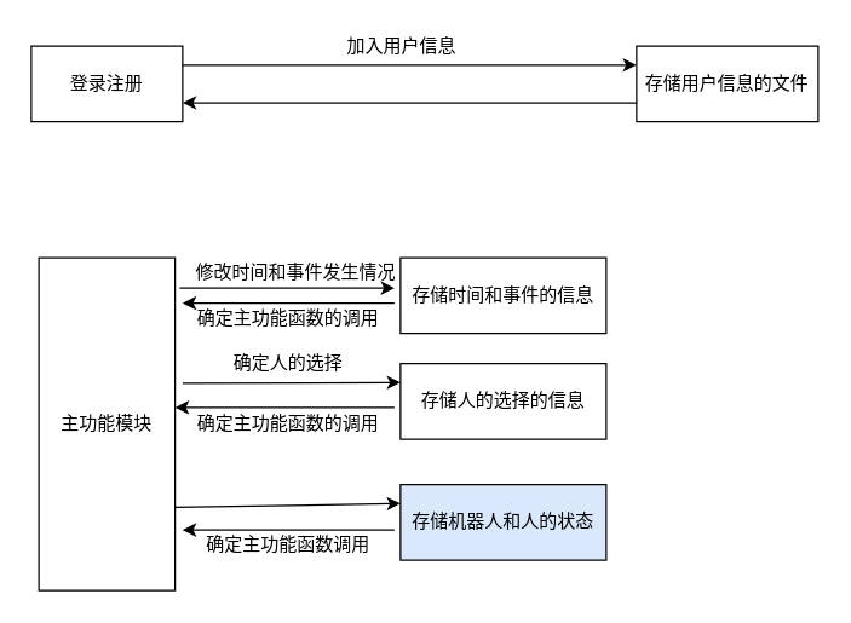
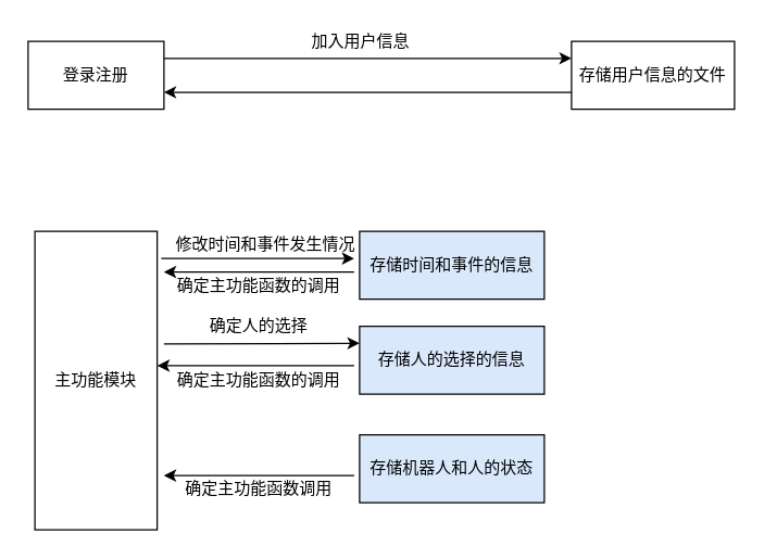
  <mxCell id="0" />
  <mxCell id="1" parent="0" />
  <mxCell id="2" value="登录注册" style="rounded=0;whiteSpace=wrap;html=1;" vertex="1" parent="1"><mxGeometry x="20" y="30" width="100" height="50" as="geometry" /></mxCell>
  <mxCell id="3" value="存储用户信息的文件" style="rounded=0;whiteSpace=wrap;html=1;" vertex="1" parent="1"><mxGeometry x="420" y="30" width="120" height="50" as="geometry" /></mxCell>
  <mxCell id="4" value="" style="endArrow=classic;html=1;exitX=1;exitY=0.25;exitDx=0;exitDy=0;entryX=0;entryY=0.25;entryDx=0;entryDy=0;" edge="1" parent="1" source="2" target="3"><mxGeometry width="50" height="50" relative="1" as="geometry"><mxPoint x="130" y="270" as="sourcePoint" /><mxPoint x="180" y="220" as="targetPoint" /></mxGeometry></mxCell>
  <mxCell id="5" value="" style="endArrow=classic;html=1;entryX=1;entryY=0.75;entryDx=0;entryDy=0;exitX=0;exitY=0.75;exitDx=0;exitDy=0;" edge="1" parent="1" source="3" target="2"><mxGeometry width="50" height="50" relative="1" as="geometry"><mxPoint x="130" y="270" as="sourcePoint" /><mxPoint x="180" y="220" as="targetPoint" /></mxGeometry></mxCell>
  <mxCell id="6" value="加入用户信息" style="text;html=1;strokeColor=none;fillColor=none;align=center;verticalAlign=middle;whiteSpace=wrap;rounded=0;" vertex="1" parent="1"><mxGeometry x="100" y="20" width="330" height="20" as="geometry" /></mxCell>
  <mxCell id="7" value="主功能模块" style="rounded=0;whiteSpace=wrap;html=1;" vertex="1" parent="1"><mxGeometry x="25" y="170" width="90" height="220" as="geometry" /></mxCell>
- <mxCell id="8" value="存储时间和事件的信息" style="rounded=0;whiteSpace=wrap;html=1;" vertex="1" parent="1"><mxGeometry x="264" y="170" width="136" height="50" as="geometry" /></mxCell>
- <mxCell id="9" value="存储人的选择的信息" style="rounded=0;whiteSpace=wrap;html=1;" vertex="1" parent="1"><mxGeometry x="264" y="240" width="136" height="50" as="geometry" /></mxCell>
+ <mxCell id="8" value="存储时间和事件的信息" style="rounded=0;whiteSpace=wrap;html=1;fillColor=#dae8fc;" vertex="1" parent="1"><mxGeometry x="264" y="170" width="136" height="50" as="geometry" /></mxCell>
+ <mxCell id="9" value="存储人的选择的信息" style="rounded=0;whiteSpace=wrap;html=1;fillColor=#dae8fc;" vertex="1" parent="1"><mxGeometry x="264" y="240" width="136" height="50" as="geometry" /></mxCell>
  <mxCell id="10" value="存储机器人和人的状态" style="rounded=0;whiteSpace=wrap;html=1;fillColor=#dae8fc;" vertex="1" parent="1"><mxGeometry x="264" y="320" width="136" height="50" as="geometry" /></mxCell>
  <mxCell id="11" value="" style="endArrow=classic;html=1;" edge="1" parent="1"><mxGeometry width="50" height="50" relative="1" as="geometry"><mxPoint x="118" y="190" as="sourcePoint" /><mxPoint x="260" y="190" as="targetPoint" /></mxGeometry></mxCell>
  <mxCell id="12" value="" style="endArrow=classic;html=1;" edge="1" parent="1"><mxGeometry width="50" height="50" relative="1" as="geometry"><mxPoint x="260" y="200" as="sourcePoint" /><mxPoint x="120" y="200" as="targetPoint" /></mxGeometry></mxCell>
  <mxCell id="13" value="修改时间和事件发生情况" style="text;html=1;strokeColor=none;fillColor=none;align=center;verticalAlign=middle;whiteSpace=wrap;rounded=0;" vertex="1" parent="1"><mxGeometry x="90" y="170" width="210" height="20" as="geometry" /></mxCell>
  <mxCell id="14" value="确定主功能函数的调用" style="text;html=1;strokeColor=none;fillColor=none;align=center;verticalAlign=middle;whiteSpace=wrap;rounded=0;" vertex="1" parent="1"><mxGeometry x="90" y="200" width="200" height="20" as="geometry" /></mxCell>
  <mxCell id="15" value="确定人的选择" style="text;html=1;strokeColor=none;fillColor=none;align=center;verticalAlign=middle;whiteSpace=wrap;rounded=0;" vertex="1" parent="1"><mxGeometry x="125" y="230" width="130" height="20" as="geometry" /></mxCell>
  <mxCell id="16" value="" style="endArrow=classic;html=1;entryX=0;entryY=0.25;entryDx=0;entryDy=0;" edge="1" parent="1" target="9"><mxGeometry width="50" height="50" relative="1" as="geometry"><mxPoint x="120" y="253" as="sourcePoint" /><mxPoint x="220" y="220" as="targetPoint" /></mxGeometry></mxCell>
  <mxCell id="17" value="" style="endArrow=classic;html=1;entryX=1.002;entryY=0.45;entryDx=0;entryDy=0;entryPerimeter=0;" edge="1" parent="1" target="7"><mxGeometry width="50" height="50" relative="1" as="geometry"><mxPoint x="260" y="269" as="sourcePoint" /><mxPoint x="220" y="220" as="targetPoint" /></mxGeometry></mxCell>
  <mxCell id="18" value="确定主功能函数的调用" style="text;html=1;strokeColor=none;fillColor=none;align=center;verticalAlign=middle;whiteSpace=wrap;rounded=0;" vertex="1" parent="1"><mxGeometry x="105" y="270" width="170" height="20" as="geometry" /></mxCell>
- <mxCell id="19" value="" style="endArrow=classic;html=1;exitX=1;exitY=0.75;exitDx=0;exitDy=0;entryX=0;entryY=0.25;entryDx=0;entryDy=0;" edge="1" parent="1" source="7" target="10"><mxGeometry width="50" height="50" relative="1" as="geometry"><mxPoint x="170" y="270" as="sourcePoint" /><mxPoint x="220" y="220" as="targetPoint" /></mxGeometry></mxCell>
  <mxCell id="20" value="" style="endArrow=classic;html=1;" edge="1" parent="1"><mxGeometry width="50" height="50" relative="1" as="geometry"><mxPoint x="260" y="350" as="sourcePoint" /><mxPoint x="120" y="350" as="targetPoint" /></mxGeometry></mxCell>
  <mxCell id="21" value="确定主功能函数调用" style="text;html=1;strokeColor=none;fillColor=none;align=center;verticalAlign=middle;whiteSpace=wrap;rounded=0;" vertex="1" parent="1"><mxGeometry x="130" y="350" width="120" height="20" as="geometry" /></mxCell>
